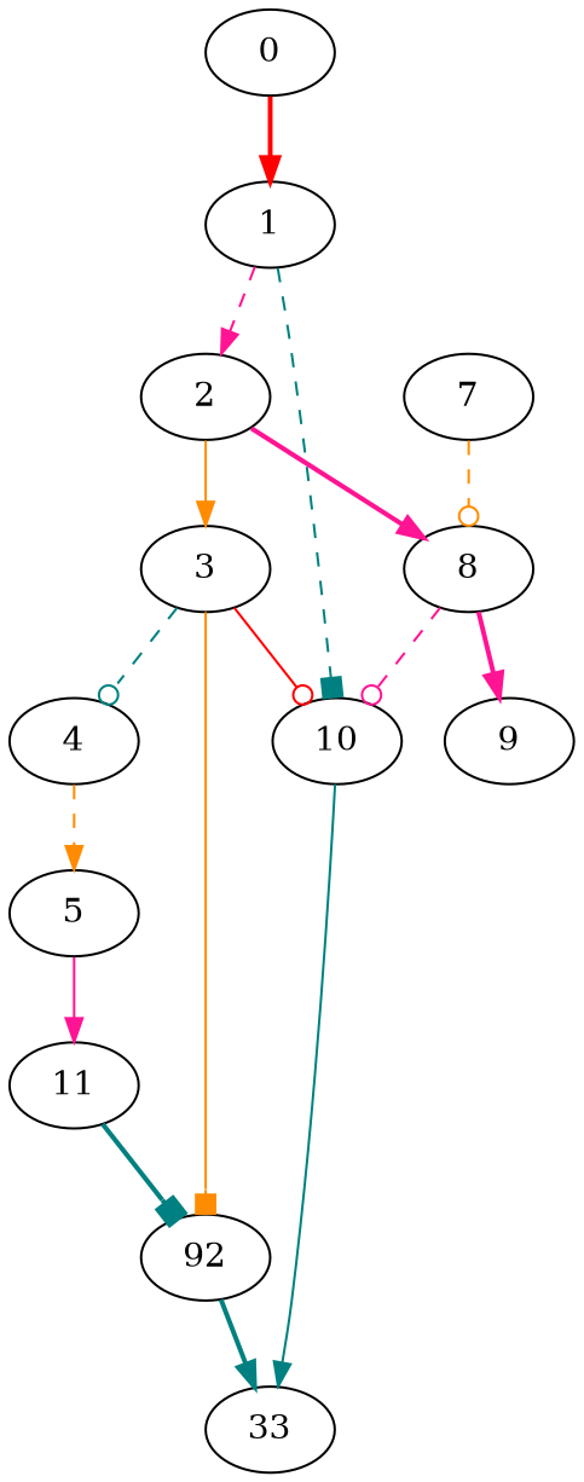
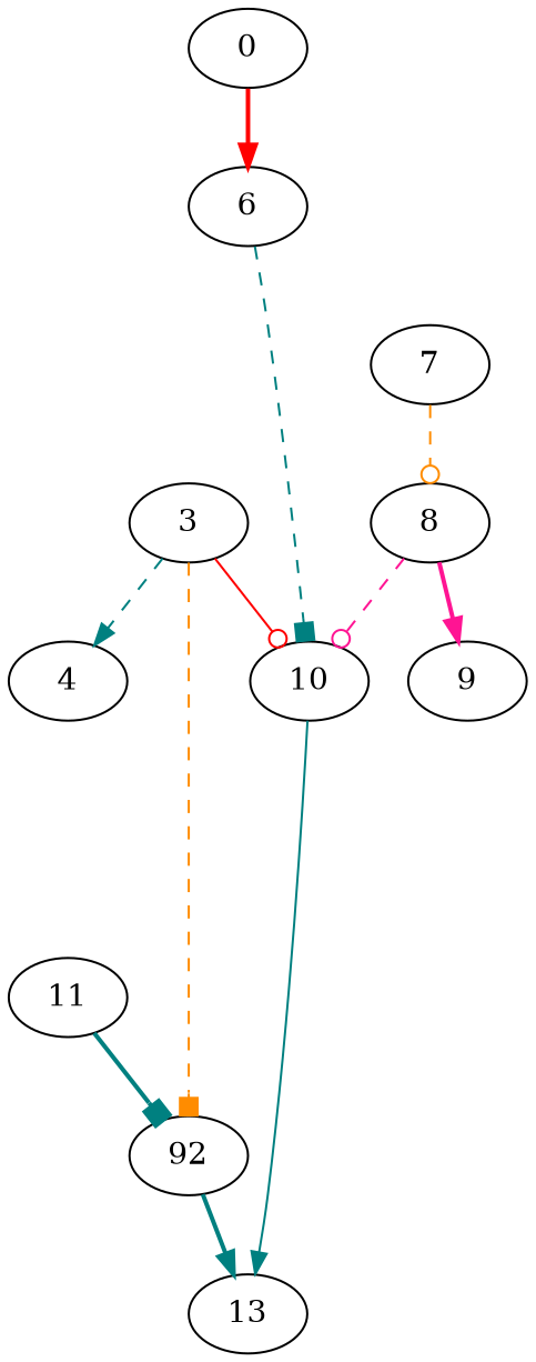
  digraph {
    edge [arrowhead=normal color=deeppink style=dashed]
    0
-   1
-   2
+   1 [label=6]
    10
    8
    3
-   13 [label=33]
+   13
    9
    7
    4
    n11 [label=92]
-   5
    11
    0 -> 1 [color=red style=bold]
-   1 -> 2
    1 -> 10 [arrowhead=box color=teal]
-   2 -> 8 [style=bold]
-   2 -> 3 [color=darkorange style=solid]
    10 -> 13 [color=teal style=solid]
    8 -> 10 [arrowhead=odot]
    8 -> 9 [style=bold]
    3 -> 10 [arrowhead=odot color=red style=solid]
-   3 -> 4 [arrowhead=odot color=teal]
-   3 -> n11 [arrowhead=box color=darkorange style=solid]
+   3 -> 4 [color=teal]
+   3 -> n11 [arrowhead=box color=darkorange]
    7 -> 8 [arrowhead=odot color=darkorange]
-   4 -> 5 [color=darkorange]
    n11 -> 13 [color=teal style=bold]
-   5 -> 11 [style=solid]
    11 -> n11 [arrowhead=box color=teal style=bold]
  }
